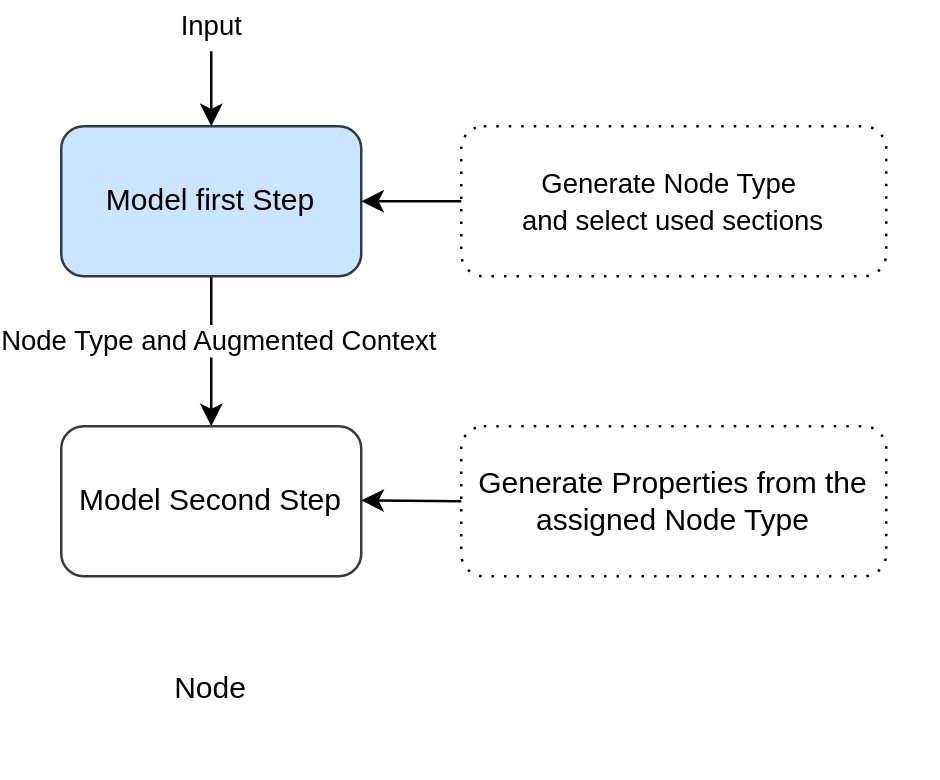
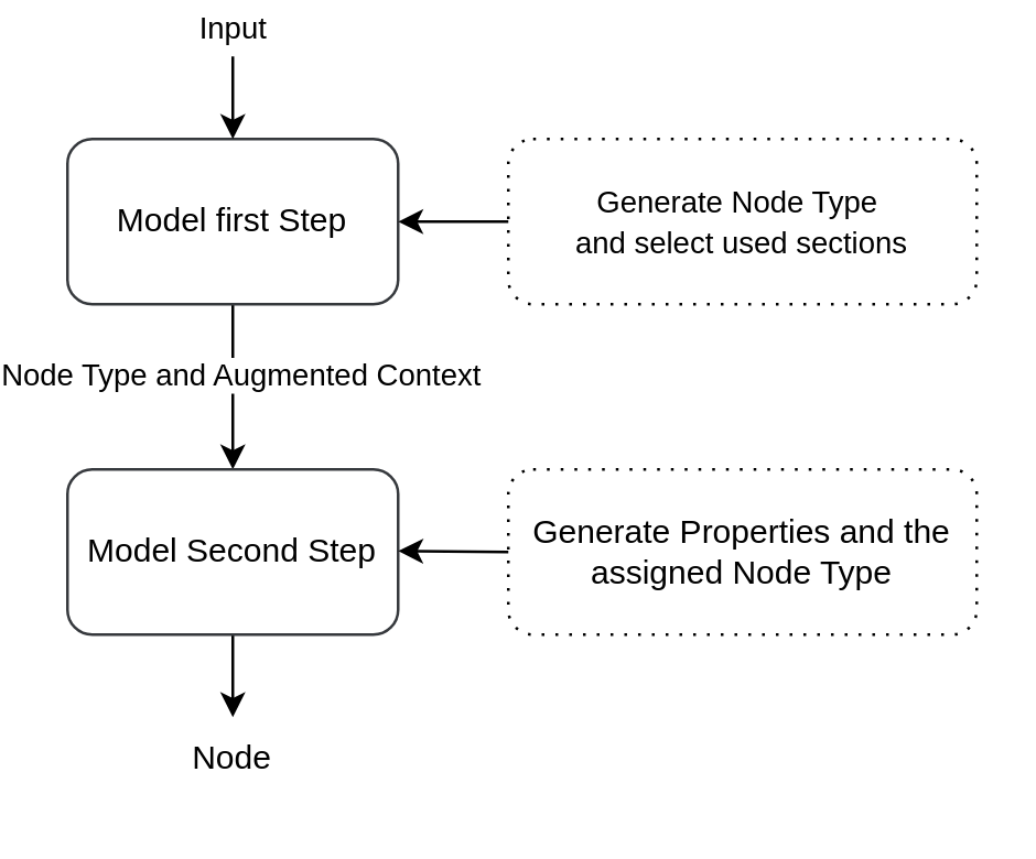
  <mxCell id="0" />
  <mxCell id="1" parent="0" />
  <mxCell id="2" value="" style="edgeStyle=orthogonalEdgeStyle;rounded=0;orthogonalLoop=1;jettySize=auto;html=1;" parent="1" source="4" target="6" edge="1"><mxGeometry relative="1" as="geometry" /></mxCell>
  <mxCell id="3" value="Node Type and Augmented Context" style="edgeLabel;html=1;align=center;verticalAlign=middle;resizable=0;points=[];" parent="2" vertex="1" connectable="0"><mxGeometry x="-0.16" y="2" relative="1" as="geometry"><mxPoint as="offset" /></mxGeometry></mxCell>
- <mxCell id="4" value="Model first Step" style="rounded=1;whiteSpace=wrap;html=1;fillColor=#cce5ff;strokeColor=#36393d;" parent="1" vertex="1"><mxGeometry x="20" y="50" width="120" height="60" as="geometry" /></mxCell>
+ <mxCell id="4" value="Model first Step" style="rounded=1;whiteSpace=wrap;html=1;fillColor=#ffffff;strokeColor=#36393d;" parent="1" vertex="1"><mxGeometry x="20" y="50" width="120" height="60" as="geometry" /></mxCell>
+ <mxCell id="5" style="edgeStyle=orthogonalEdgeStyle;rounded=0;orthogonalLoop=1;jettySize=auto;html=1;exitX=0.5;exitY=1;exitDx=0;exitDy=0;entryX=0.5;entryY=0;entryDx=0;entryDy=0;" parent="1" source="6" target="12" edge="1"><mxGeometry relative="1" as="geometry" /></mxCell>
  <mxCell id="6" value="Model Second Step" style="rounded=1;whiteSpace=wrap;html=1;fillColor=#ffffff;strokeColor=#36393d;" parent="1" vertex="1"><mxGeometry x="20" y="170" width="120" height="60" as="geometry" /></mxCell>
  <mxCell id="7" value="Input" style="endArrow=classic;html=1;rounded=0;entryX=0.5;entryY=0;entryDx=0;entryDy=0;" parent="1" target="4" edge="1"><mxGeometry x="-1" y="-10" width="50" height="50" relative="1" as="geometry"><mxPoint x="80" y="20" as="sourcePoint" /><mxPoint x="180" y="170" as="targetPoint" /><mxPoint x="10" y="-10" as="offset" /></mxGeometry></mxCell>
  <mxCell id="8" value="" style="endArrow=classic;html=1;rounded=0;entryX=1;entryY=0.5;entryDx=0;entryDy=0;exitX=0;exitY=0.5;exitDx=0;exitDy=0;" parent="1" source="11" target="4" edge="1"><mxGeometry width="50" height="50" relative="1" as="geometry"><mxPoint x="190" y="90" as="sourcePoint" /><mxPoint x="140" y="100" as="targetPoint" /></mxGeometry></mxCell>
  <mxCell id="9" value="" style="endArrow=classic;html=1;rounded=0;entryX=1;entryY=0.5;entryDx=0;entryDy=0;exitX=0;exitY=0.5;exitDx=0;exitDy=0;" parent="1" source="10" edge="1"><mxGeometry width="50" height="50" relative="1" as="geometry"><mxPoint x="190" y="199.63" as="sourcePoint" /><mxPoint x="140" y="199.63" as="targetPoint" /></mxGeometry></mxCell>
- <mxCell id="10" value="Generate Properties from the assigned Node Type" style="text;html=1;align=center;verticalAlign=middle;whiteSpace=wrap;rounded=1;dashed=1;dashPattern=1 4;strokeColor=default;" parent="1" vertex="1"><mxGeometry x="180" y="170" width="170" height="60" as="geometry" /></mxCell>
+ <mxCell id="10" value="Generate Properties and the assigned Node Type" style="text;html=1;align=center;verticalAlign=middle;whiteSpace=wrap;rounded=1;dashed=1;dashPattern=1 4;strokeColor=default;" parent="1" vertex="1"><mxGeometry x="180" y="170" width="170" height="60" as="geometry" /></mxCell>
  <mxCell id="11" value="&lt;span style=&quot;font-size: 11px; text-wrap: nowrap;&quot;&gt;Generate Node Type&amp;nbsp;&lt;/span&gt;&lt;div&gt;&lt;span style=&quot;font-size: 11px; text-wrap: nowrap;&quot;&gt;and select used sections&lt;/span&gt;&lt;/div&gt;" style="text;html=1;align=center;verticalAlign=middle;whiteSpace=wrap;rounded=1;strokeColor=default;dashed=1;dashPattern=1 4;" parent="1" vertex="1"><mxGeometry x="180" y="50" width="170" height="60" as="geometry" /></mxCell>
  <mxCell id="12" value="Node" style="text;html=1;align=center;verticalAlign=middle;whiteSpace=wrap;rounded=0;" parent="1" vertex="1"><mxGeometry x="50" y="260" width="60" height="30" as="geometry" /></mxCell>
